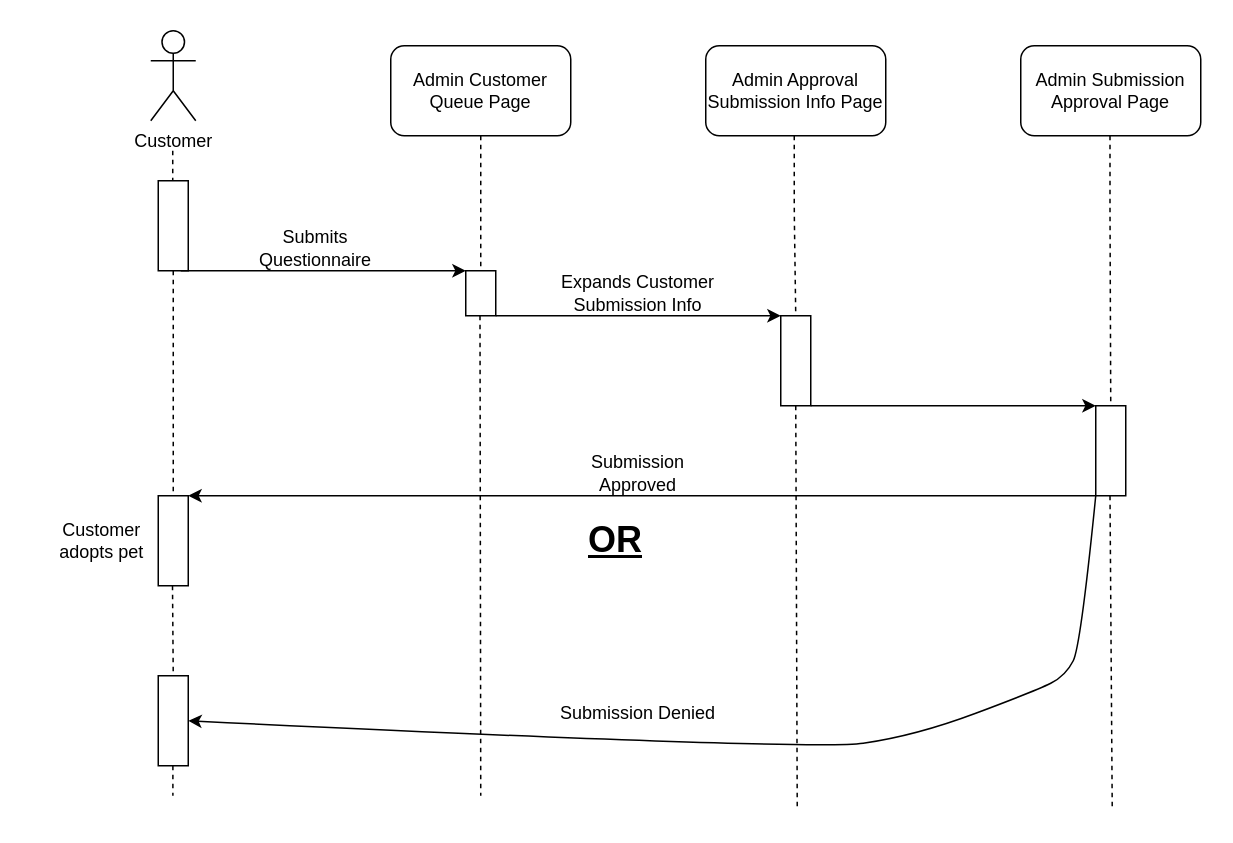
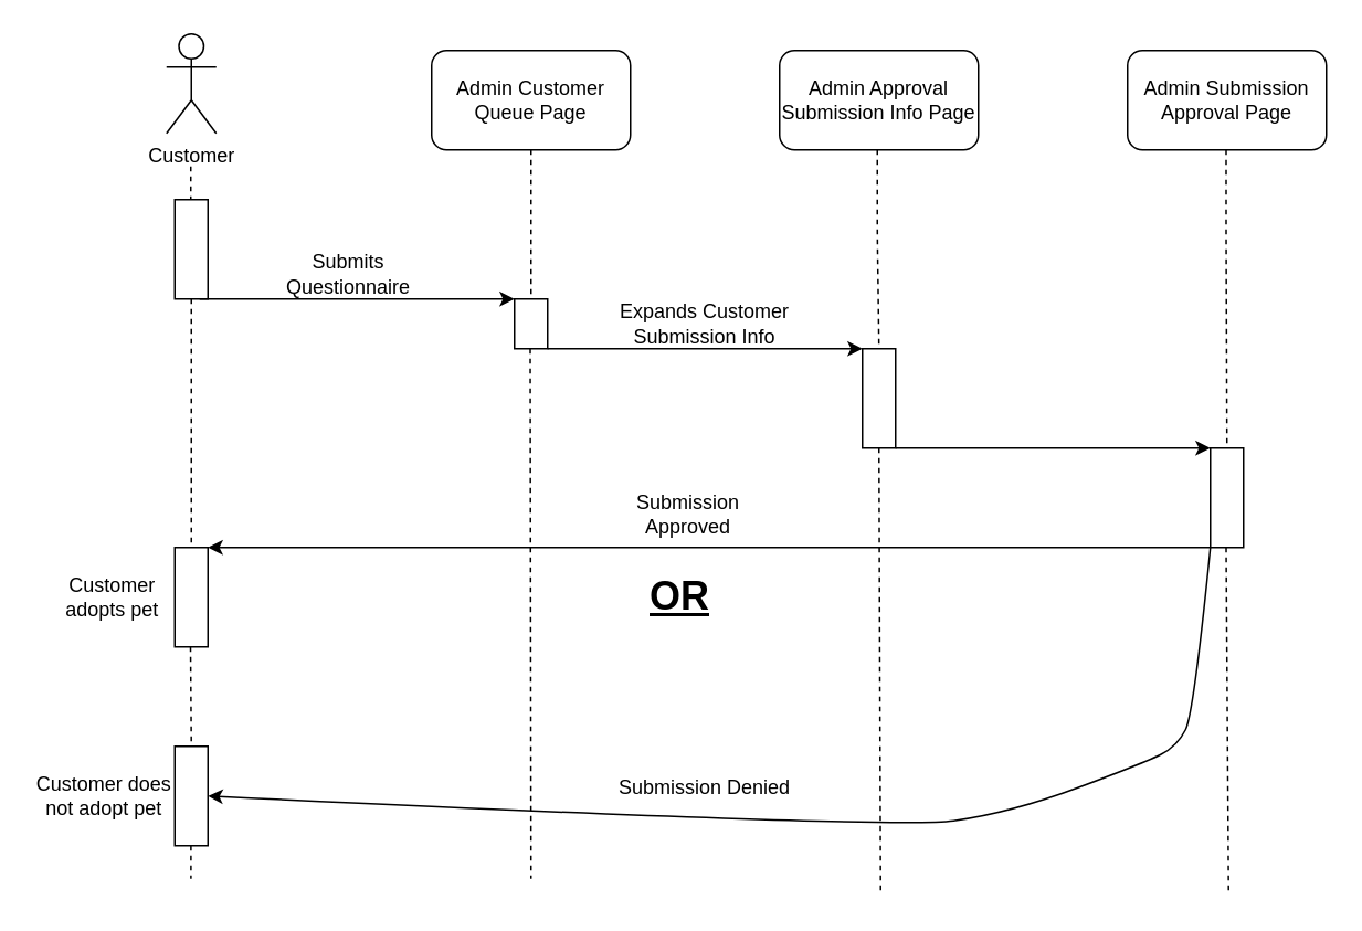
  <mxCell id="0" />
  <mxCell id="1" parent="0" />
  <mxCell id="2" value="Customer" style="shape=umlActor;verticalLabelPosition=bottom;verticalAlign=top;html=1;outlineConnect=0;" parent="1" vertex="1"><mxGeometry x="100" y="20" width="30" height="60" as="geometry" /></mxCell>
  <mxCell id="3" value="" style="edgeStyle=none;orthogonalLoop=1;jettySize=auto;html=1;strokeColor=default;endArrow=none;endFill=0;dashed=1;entryX=0.5;entryY=0;entryDx=0;entryDy=0;exitX=0.5;exitY=1;exitDx=0;exitDy=0;" parent="1" source="21" target="19" edge="1"><mxGeometry width="80" relative="1" as="geometry"><mxPoint x="115" y="190" as="sourcePoint" /><mxPoint x="115" y="320" as="targetPoint" /><Array as="points" /></mxGeometry></mxCell>
  <mxCell id="4" value="" style="edgeStyle=none;orthogonalLoop=1;jettySize=auto;html=1;strokeColor=default;endArrow=classic;endFill=1;entryX=0;entryY=0;entryDx=0;entryDy=0;" parent="1" target="8" edge="1"><mxGeometry width="80" relative="1" as="geometry"><mxPoint x="120" y="180" as="sourcePoint" /><mxPoint x="300" y="180" as="targetPoint" /><Array as="points" /></mxGeometry></mxCell>
  <mxCell id="5" value="Submits Questionnaire" style="text;strokeColor=none;align=center;fillColor=none;html=1;verticalAlign=middle;whiteSpace=wrap;rounded=0;" parent="1" vertex="1"><mxGeometry x="170" y="150" width="80" height="30" as="geometry" /></mxCell>
  <mxCell id="6" value="Admin Customer Queue Page" style="rounded=1;whiteSpace=wrap;html=1;" parent="1" vertex="1"><mxGeometry x="260" y="30" width="120" height="60" as="geometry" /></mxCell>
  <mxCell id="7" value="" style="edgeStyle=none;orthogonalLoop=1;jettySize=auto;html=1;strokeColor=default;endArrow=none;endFill=0;dashed=1;entryX=0.5;entryY=0;entryDx=0;entryDy=0;" parent="1" target="8" edge="1"><mxGeometry width="80" relative="1" as="geometry"><mxPoint x="320" y="90" as="sourcePoint" /><mxPoint x="320" y="140" as="targetPoint" /><Array as="points"><mxPoint x="320" y="140" /></Array></mxGeometry></mxCell>
  <mxCell id="8" value="" style="rounded=0;whiteSpace=wrap;html=1;" parent="1" vertex="1"><mxGeometry x="310" y="180" width="20" height="30" as="geometry" /></mxCell>
  <mxCell id="9" value="" style="edgeStyle=none;orthogonalLoop=1;jettySize=auto;html=1;strokeColor=default;endArrow=classic;endFill=1;entryX=0;entryY=0.5;entryDx=0;entryDy=0;" parent="1" edge="1"><mxGeometry width="80" relative="1" as="geometry"><mxPoint x="330" y="210" as="sourcePoint" /><mxPoint x="520" y="210" as="targetPoint" /><Array as="points" /></mxGeometry></mxCell>
  <mxCell id="10" value="Admin Approval Submission Info Page" style="rounded=1;whiteSpace=wrap;html=1;" parent="1" vertex="1"><mxGeometry x="470" y="30" width="120" height="60" as="geometry" /></mxCell>
  <mxCell id="11" value="" style="rounded=0;whiteSpace=wrap;html=1;" parent="1" vertex="1"><mxGeometry x="520" y="210" width="20" height="60" as="geometry" /></mxCell>
  <mxCell id="12" value="" style="edgeStyle=none;orthogonalLoop=1;jettySize=auto;html=1;strokeColor=default;endArrow=none;endFill=0;dashed=1;entryX=0.5;entryY=0;entryDx=0;entryDy=0;" parent="1" target="11" edge="1"><mxGeometry width="80" relative="1" as="geometry"><mxPoint x="529" y="90" as="sourcePoint" /><mxPoint x="529" y="180" as="targetPoint" /><Array as="points"><mxPoint x="529" y="140" /></Array></mxGeometry></mxCell>
  <mxCell id="13" value="Expands Customer Submission Info" style="text;strokeColor=none;align=center;fillColor=none;html=1;verticalAlign=middle;whiteSpace=wrap;rounded=0;" parent="1" vertex="1"><mxGeometry x="370" y="180" width="110" height="30" as="geometry" /></mxCell>
  <mxCell id="14" value="" style="edgeStyle=none;orthogonalLoop=1;jettySize=auto;html=1;strokeColor=default;endArrow=classic;endFill=1;entryX=0;entryY=0.5;entryDx=0;entryDy=0;" parent="1" edge="1"><mxGeometry width="80" relative="1" as="geometry"><mxPoint x="540" y="270" as="sourcePoint" /><mxPoint x="730" y="270" as="targetPoint" /><Array as="points" /></mxGeometry></mxCell>
  <mxCell id="15" value="Admin Submission Approval Page" style="rounded=1;whiteSpace=wrap;html=1;" parent="1" vertex="1"><mxGeometry x="680" y="30" width="120" height="60" as="geometry" /></mxCell>
  <mxCell id="16" value="" style="edgeStyle=none;orthogonalLoop=1;jettySize=auto;html=1;strokeColor=default;endArrow=none;endFill=0;dashed=1;entryX=0.5;entryY=0;entryDx=0;entryDy=0;" parent="1" target="17" edge="1"><mxGeometry width="80" relative="1" as="geometry"><mxPoint x="739.5" y="90" as="sourcePoint" /><mxPoint x="740.5" y="210" as="targetPoint" /><Array as="points"><mxPoint x="739.5" y="140" /></Array></mxGeometry></mxCell>
  <mxCell id="17" value="" style="rounded=0;whiteSpace=wrap;html=1;" parent="1" vertex="1"><mxGeometry x="730" y="270" width="20" height="60" as="geometry" /></mxCell>
  <mxCell id="18" value="" style="edgeStyle=none;orthogonalLoop=1;jettySize=auto;html=1;strokeColor=default;endArrow=classic;endFill=1;exitX=0;exitY=1;exitDx=0;exitDy=0;entryX=1;entryY=0;entryDx=0;entryDy=0;" parent="1" source="17" target="19" edge="1"><mxGeometry width="80" relative="1" as="geometry"><mxPoint x="360" y="350" as="sourcePoint" /><mxPoint x="160" y="330" as="targetPoint" /><Array as="points" /></mxGeometry></mxCell>
  <mxCell id="19" value="" style="rounded=0;whiteSpace=wrap;html=1;" parent="1" vertex="1"><mxGeometry x="105" y="330" width="20" height="60" as="geometry" /></mxCell>
- <mxCell id="20" value="Submission Approved" style="text;strokeColor=none;align=center;fillColor=none;html=1;verticalAlign=middle;whiteSpace=wrap;rounded=0;" parent="1" vertex="1"><mxGeometry x="370" y="300" width="110" height="30" as="geometry" /></mxCell>
+ <mxCell id="20" value="Submission Approved" style="text;strokeColor=none;align=center;fillColor=none;html=1;verticalAlign=middle;whiteSpace=wrap;rounded=0;" parent="1" vertex="1"><mxGeometry x="360" y="295" width="110" height="30" as="geometry" /></mxCell>
  <mxCell id="21" value="" style="rounded=0;whiteSpace=wrap;html=1;" parent="1" vertex="1"><mxGeometry x="105" y="120" width="20" height="60" as="geometry" /></mxCell>
  <mxCell id="22" value="" style="edgeStyle=none;orthogonalLoop=1;jettySize=auto;html=1;strokeColor=default;endArrow=none;endFill=0;dashed=1;entryX=0.5;entryY=0;entryDx=0;entryDy=0;" parent="1" edge="1"><mxGeometry width="80" relative="1" as="geometry"><mxPoint x="114.66" y="100" as="sourcePoint" /><mxPoint x="114.66" y="120" as="targetPoint" /><Array as="points" /></mxGeometry></mxCell>
  <mxCell id="23" value="Customer adopts pet" style="text;strokeColor=none;align=center;fillColor=none;html=1;verticalAlign=middle;whiteSpace=wrap;rounded=0;" parent="1" vertex="1"><mxGeometry x="30" y="345" width="75" height="30" as="geometry" /></mxCell>
  <mxCell id="24" value="&lt;font style=&quot;font-size: 24px;&quot;&gt;&lt;u&gt;&lt;b&gt;OR&lt;/b&gt;&lt;/u&gt;&lt;/font&gt;" style="text;strokeColor=none;align=center;fillColor=none;html=1;verticalAlign=middle;whiteSpace=wrap;rounded=0;" parent="1" vertex="1"><mxGeometry x="355" y="345" width="110" height="30" as="geometry" /></mxCell>
  <mxCell id="25" value="" style="curved=1;endArrow=classic;html=1;strokeColor=default;fontSize=24;entryX=1;entryY=0.5;entryDx=0;entryDy=0;" parent="1" target="26" edge="1"><mxGeometry width="50" height="50" relative="1" as="geometry"><mxPoint x="730" y="330" as="sourcePoint" /><mxPoint x="150" y="480" as="targetPoint" /><Array as="points"><mxPoint x="720" y="430" /><mxPoint x="710" y="450" /><mxPoint x="690" y="460" /><mxPoint x="610" y="490" /><mxPoint x="540" y="500" /></Array></mxGeometry></mxCell>
  <mxCell id="26" value="" style="rounded=0;whiteSpace=wrap;html=1;" parent="1" vertex="1"><mxGeometry x="105" y="450" width="20" height="60" as="geometry" /></mxCell>
  <mxCell id="27" value="Submission Denied" style="text;strokeColor=none;align=center;fillColor=none;html=1;verticalAlign=middle;whiteSpace=wrap;rounded=0;" parent="1" vertex="1"><mxGeometry x="370" y="460" width="110" height="30" as="geometry" /></mxCell>
+ <mxCell id="28" value="Customer does not adopt pet" style="text;strokeColor=none;align=center;fillColor=none;html=1;verticalAlign=middle;whiteSpace=wrap;rounded=0;" parent="1" vertex="1"><mxGeometry x="20" y="465" width="85" height="30" as="geometry" /></mxCell>
  <mxCell id="29" value="" style="edgeStyle=none;orthogonalLoop=1;jettySize=auto;html=1;strokeColor=default;endArrow=none;endFill=0;dashed=1;exitX=0.5;exitY=1;exitDx=0;exitDy=0;" parent="1" edge="1"><mxGeometry width="80" relative="1" as="geometry"><mxPoint x="319.5" y="210" as="sourcePoint" /><mxPoint x="320" y="530" as="targetPoint" /><Array as="points" /></mxGeometry></mxCell>
  <mxCell id="30" value="" style="edgeStyle=none;orthogonalLoop=1;jettySize=auto;html=1;strokeColor=default;endArrow=none;endFill=0;dashed=1;exitX=0.5;exitY=1;exitDx=0;exitDy=0;" parent="1" edge="1"><mxGeometry width="80" relative="1" as="geometry"><mxPoint x="530" y="270" as="sourcePoint" /><mxPoint x="531" y="540" as="targetPoint" /><Array as="points" /></mxGeometry></mxCell>
  <mxCell id="31" value="" style="edgeStyle=none;orthogonalLoop=1;jettySize=auto;html=1;strokeColor=default;endArrow=none;endFill=0;dashed=1;exitX=0.5;exitY=1;exitDx=0;exitDy=0;" parent="1" edge="1"><mxGeometry width="80" relative="1" as="geometry"><mxPoint x="739.5" y="330" as="sourcePoint" /><mxPoint x="741" y="540" as="targetPoint" /><Array as="points" /></mxGeometry></mxCell>
  <mxCell id="32" value="" style="edgeStyle=none;orthogonalLoop=1;jettySize=auto;html=1;strokeColor=default;endArrow=none;endFill=0;dashed=1;exitX=0.5;exitY=1;exitDx=0;exitDy=0;" parent="1" edge="1"><mxGeometry width="80" relative="1" as="geometry"><mxPoint x="114.5" y="390" as="sourcePoint" /><mxPoint x="115" y="450" as="targetPoint" /><Array as="points" /></mxGeometry></mxCell>
  <mxCell id="33" value="" style="edgeStyle=none;orthogonalLoop=1;jettySize=auto;html=1;strokeColor=default;endArrow=none;endFill=0;dashed=1;entryX=0.5;entryY=0;entryDx=0;entryDy=0;" parent="1" edge="1"><mxGeometry width="80" relative="1" as="geometry"><mxPoint x="114.76" y="510" as="sourcePoint" /><mxPoint x="114.76" y="530" as="targetPoint" /><Array as="points" /></mxGeometry></mxCell>
